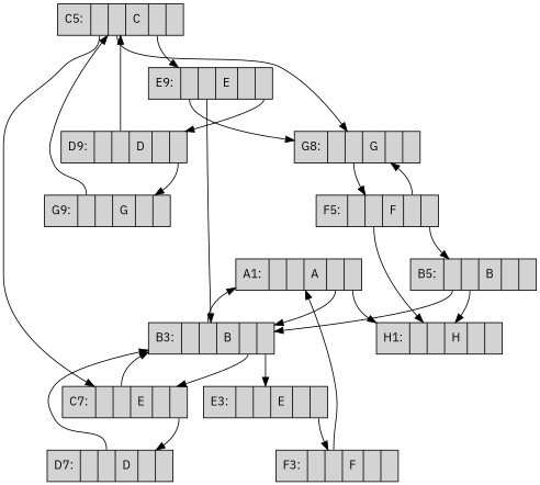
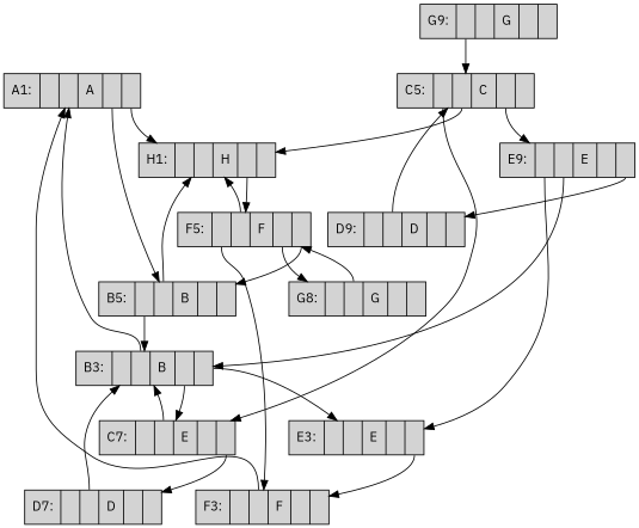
  digraph {
    fontname="IBM Plex Sans"
    node [fontname="IBM Plex Sans" shape=record style=filled]
    edge [fontname="IBM Plex Sans" tailport=f1]
    n1 [label="A1: | <f0>  | <f1>  | <f2> A | <f3>  | <f4> "]
    n2 [label=" B3: | <f0>   | <f1>  | <f2> B | <f3>  | <f4> "]
    n3 [label=" C7: | <f0>  | <f1>  | <f2> E | <f3>  | <f4> "]
    n4 [label=" D7: | <f0>  | <f1>  | <f2> D | <f3>  | <f4> "]
    n5 [label=" E3: | <f0>  | <f1>  | <f2> E | <f3>  | <f4> "]
    n6 [label=" F3: | <f0>  | <f1>  | <f2> F | <f3>  | <f4> "]
    n7 [label=" H1: | <f0>  | <f1>  | <f2> H | <f3>  | <f4> "]
    n8 [label=" F5: | <f0>  | <f1>  | <f2> F | <f3>  | <f4> "]
    n9 [label=" G8: | <f0>  | <f1>  | <f2> G | <f3>  | <f4> "]
    n10 [label=" B5: | <f0>  | <f1>  | <f2> B | <f3>  | <f4> "]
    n11 [label=" C5: | <f0>  | <f1>  | <f2> C | <f3>  | <f4> "]
    n12 [label=" E9: | <f0>  | <f1>  | <f2> E | <f3>  | <f4> "]
    n13 [label=" D9: | <f0>  | <f1>  | <f2> D | <f3>  | <f4> "]
    n14 [label=" G9: | <f0>  | <f1>  | <f2> G | <f3>  | <f4> "]
    subgraph sub_1 {
      n1
      n2
      n3
      n4
      n5
      n6
      n7
      n8
      n9
      n10
      n11
      n12
      n13
      n14
    }
-   n1 -> n2 [tailport=f3]
+   n1 -> n10 [tailport=f3]
    n1 -> n7 [tailport=f4]
    n2 -> n1
    n2 -> n3 [tailport=f3]
    n2 -> n5 [tailport=f4]
    n3 -> n2
    n3 -> n4 [tailport=f4]
    n4 -> n2
    n5 -> n6 [tailport=f4]
    n6 -> n1
+   n7 -> n8 [tailport=f3]
+   n8 -> n6 [tailport=f0]
    n8 -> n7
    n8 -> n9 [tailport=f3]
    n8 -> n10 [tailport=f4]
    n9 -> n8
    n10 -> n2 [tailport=f0]
    n10 -> n7
    n11 -> n3 [tailport=f0]
-   n11 -> n9
+   n11 -> n7
    n11 -> n12 [tailport=f3]
    n12 -> n2
-   n12 -> n9 [tailport=f0]
+   n12 -> n5 [tailport=f0]
    n12 -> n13 [tailport=f4]
    n13 -> n11
-   n13 -> n14 [tailport=f4]
    n14 -> n11 [tailport=f0]
  }
